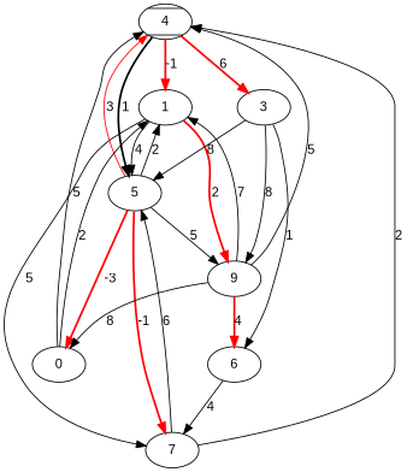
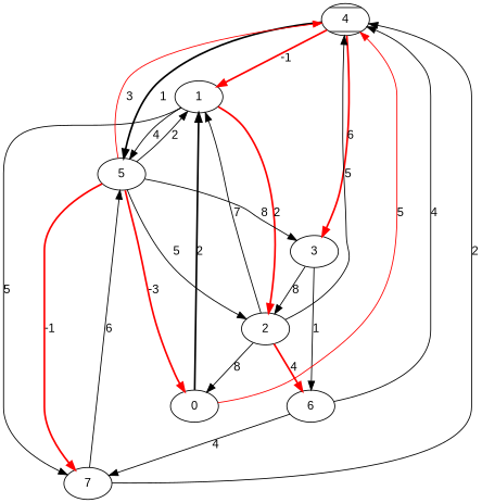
  digraph {
    fontname="Liberation Sans"
    node [fontname="Liberation Sans"]
    edge [fontname="Liberation Sans"]
    4 [style=diagonals]
    1
    5
    3
-   2 [label=9]
+   2
    7
    0
    6
    4 -> 1 [color=red label=-1 style=bold]
    4 -> 5 [color=black label=1 style=bold]
    4 -> 3 [color=red label=6 style=bold]
    1 -> 5 [label=4]
    1 -> 2 [color=red label=2 style=bold]
    1 -> 7 [label=5]
    5 -> 4 [color=red label=3]
    5 -> 1 [label=2]
-   3 -> 5 [label=8]
+   5 -> 3 [label=8]
    5 -> 2 [label=5]
    5 -> 7 [color=red label=-1 style=bold]
    5 -> 0 [color=red label=-3 style=bold]
    3 -> 2 [label=8]
    3 -> 6 [label=1]
    2 -> 4 [label=5]
    2 -> 1 [label=7]
    2 -> 0 [label=8]
    2 -> 6 [color=red label=4 style=bold]
    7 -> 4 [label=2]
    7 -> 5 [label=6]
-   0 -> 4 [label=5]
-   0 -> 1 [label=2]
+   0 -> 4 [label=5 color=red]
+   0 -> 1 [label=2 style=bold]
+   6 -> 4 [label=4]
    6 -> 7 [label=4]
  }
